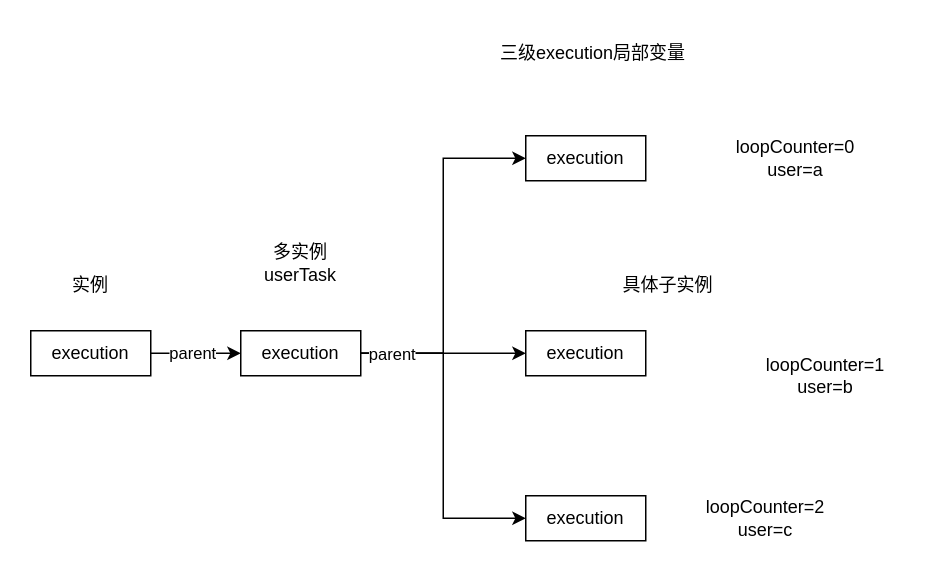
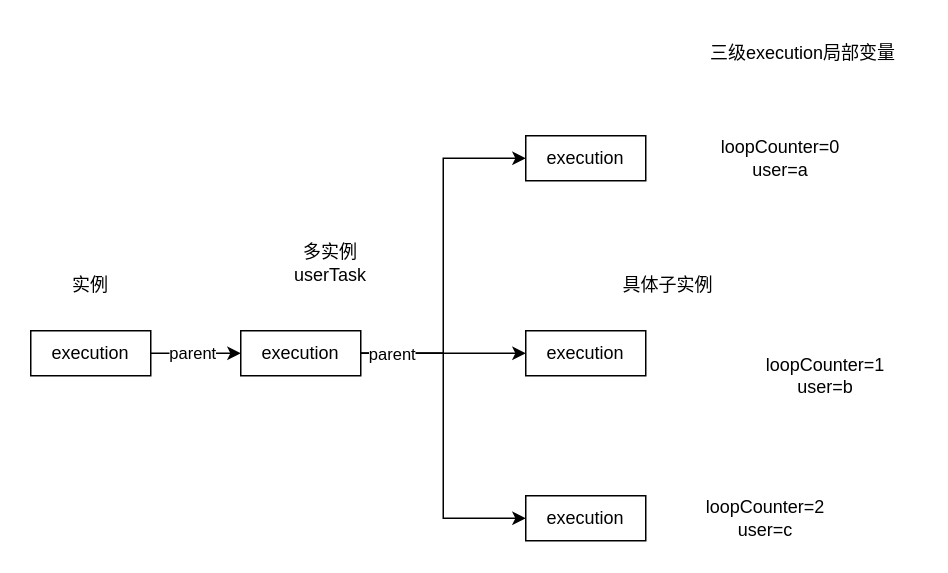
  <mxCell id="0" />
  <mxCell id="1" parent="0" />
  <mxCell id="2" style="edgeStyle=orthogonalEdgeStyle;rounded=0;orthogonalLoop=1;jettySize=auto;html=1;" edge="1" parent="1" source="4" target="9"><mxGeometry relative="1" as="geometry" /></mxCell>
  <mxCell id="3" value="parent" style="edgeLabel;html=1;align=center;verticalAlign=middle;resizable=0;points=[];" vertex="1" connectable="0" parent="2"><mxGeometry x="-0.086" y="1" relative="1" as="geometry"><mxPoint as="offset" /></mxGeometry></mxCell>
  <mxCell id="4" value="execution" style="rounded=0;whiteSpace=wrap;html=1;" vertex="1" parent="1"><mxGeometry x="20" y="220" width="80" height="30" as="geometry" /></mxCell>
  <mxCell id="5" style="edgeStyle=orthogonalEdgeStyle;rounded=0;orthogonalLoop=1;jettySize=auto;html=1;entryX=0;entryY=0.5;entryDx=0;entryDy=0;" edge="1" parent="1" source="9" target="10"><mxGeometry relative="1" as="geometry" /></mxCell>
  <mxCell id="6" style="edgeStyle=orthogonalEdgeStyle;rounded=0;orthogonalLoop=1;jettySize=auto;html=1;entryX=0;entryY=0.5;entryDx=0;entryDy=0;" edge="1" parent="1" source="9" target="11"><mxGeometry relative="1" as="geometry" /></mxCell>
  <mxCell id="7" style="edgeStyle=orthogonalEdgeStyle;rounded=0;orthogonalLoop=1;jettySize=auto;html=1;entryX=0;entryY=0.5;entryDx=0;entryDy=0;" edge="1" parent="1" source="9" target="12"><mxGeometry relative="1" as="geometry" /></mxCell>
  <mxCell id="8" value="parent" style="edgeLabel;html=1;align=center;verticalAlign=middle;resizable=0;points=[];" vertex="1" connectable="0" parent="7"><mxGeometry x="-0.821" relative="1" as="geometry"><mxPoint as="offset" /></mxGeometry></mxCell>
  <mxCell id="9" value="execution" style="rounded=0;whiteSpace=wrap;html=1;" vertex="1" parent="1"><mxGeometry x="160" y="220" width="80" height="30" as="geometry" /></mxCell>
  <mxCell id="10" value="execution" style="rounded=0;whiteSpace=wrap;html=1;" vertex="1" parent="1"><mxGeometry x="350" y="90" width="80" height="30" as="geometry" /></mxCell>
  <mxCell id="11" value="execution" style="rounded=0;whiteSpace=wrap;html=1;" vertex="1" parent="1"><mxGeometry x="350" y="220" width="80" height="30" as="geometry" /></mxCell>
  <mxCell id="12" value="execution" style="rounded=0;whiteSpace=wrap;html=1;" vertex="1" parent="1"><mxGeometry x="350" y="330" width="80" height="30" as="geometry" /></mxCell>
  <mxCell id="13" value="实例" style="text;html=1;strokeColor=none;fillColor=none;align=center;verticalAlign=middle;whiteSpace=wrap;rounded=0;" vertex="1" parent="1"><mxGeometry x="30" y="175" width="60" height="30" as="geometry" /></mxCell>
- <mxCell id="14" value="多实例userTask" style="text;html=1;strokeColor=none;fillColor=none;align=center;verticalAlign=middle;whiteSpace=wrap;rounded=0;" vertex="1" parent="1"><mxGeometry x="170" y="160" width="60" height="30" as="geometry" /></mxCell>
+ <mxCell id="14" value="多实例userTask" style="text;html=1;strokeColor=none;fillColor=none;align=center;verticalAlign=middle;whiteSpace=wrap;rounded=0;" vertex="1" parent="1"><mxGeometry x="190" y="160" width="60" height="30" as="geometry" /></mxCell>
  <mxCell id="15" value="具体子实例" style="text;html=1;strokeColor=none;fillColor=none;align=center;verticalAlign=middle;whiteSpace=wrap;rounded=0;" vertex="1" parent="1"><mxGeometry x="405" y="175" width="80" height="30" as="geometry" /></mxCell>
- <mxCell id="16" value="loopCounter=0&lt;br&gt;user=a" style="text;html=1;strokeColor=none;fillColor=none;align=center;verticalAlign=middle;whiteSpace=wrap;rounded=0;" vertex="1" parent="1"><mxGeometry x="480" y="90" width="100" height="30" as="geometry" /></mxCell>
+ <mxCell id="16" value="loopCounter=0&lt;br&gt;user=a" style="text;html=1;strokeColor=none;fillColor=none;align=center;verticalAlign=middle;whiteSpace=wrap;rounded=0;" vertex="1" parent="1"><mxGeometry x="470" y="90" width="100" height="30" as="geometry" /></mxCell>
  <mxCell id="17" value="loopCounter=1&lt;br&gt;user=b" style="text;html=1;strokeColor=none;fillColor=none;align=center;verticalAlign=middle;whiteSpace=wrap;rounded=0;" vertex="1" parent="1"><mxGeometry x="500" y="235" width="100" height="30" as="geometry" /></mxCell>
  <mxCell id="18" value="loopCounter=2&lt;br&gt;user=c" style="text;html=1;strokeColor=none;fillColor=none;align=center;verticalAlign=middle;whiteSpace=wrap;rounded=0;" vertex="1" parent="1"><mxGeometry x="460" y="330" width="100" height="30" as="geometry" /></mxCell>
- <mxCell id="19" value="三级execution局部变量" style="text;html=1;strokeColor=none;fillColor=none;align=center;verticalAlign=middle;whiteSpace=wrap;rounded=0;" vertex="1" parent="1"><mxGeometry x="320" y="20" width="150" height="30" as="geometry" /></mxCell>
+ <mxCell id="19" value="三级execution局部变量" style="text;html=1;strokeColor=none;fillColor=none;align=center;verticalAlign=middle;whiteSpace=wrap;rounded=0;" vertex="1" parent="1"><mxGeometry x="460" y="20" width="150" height="30" as="geometry" /></mxCell>
